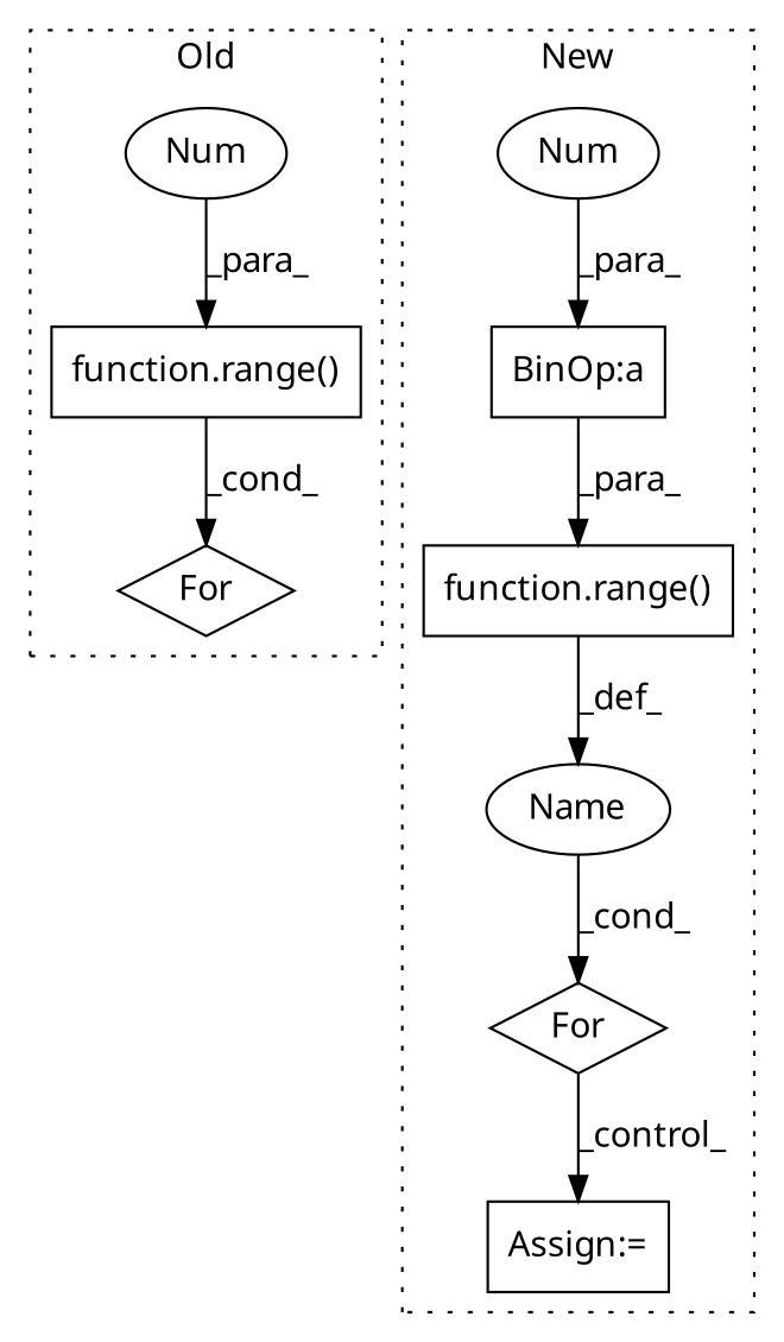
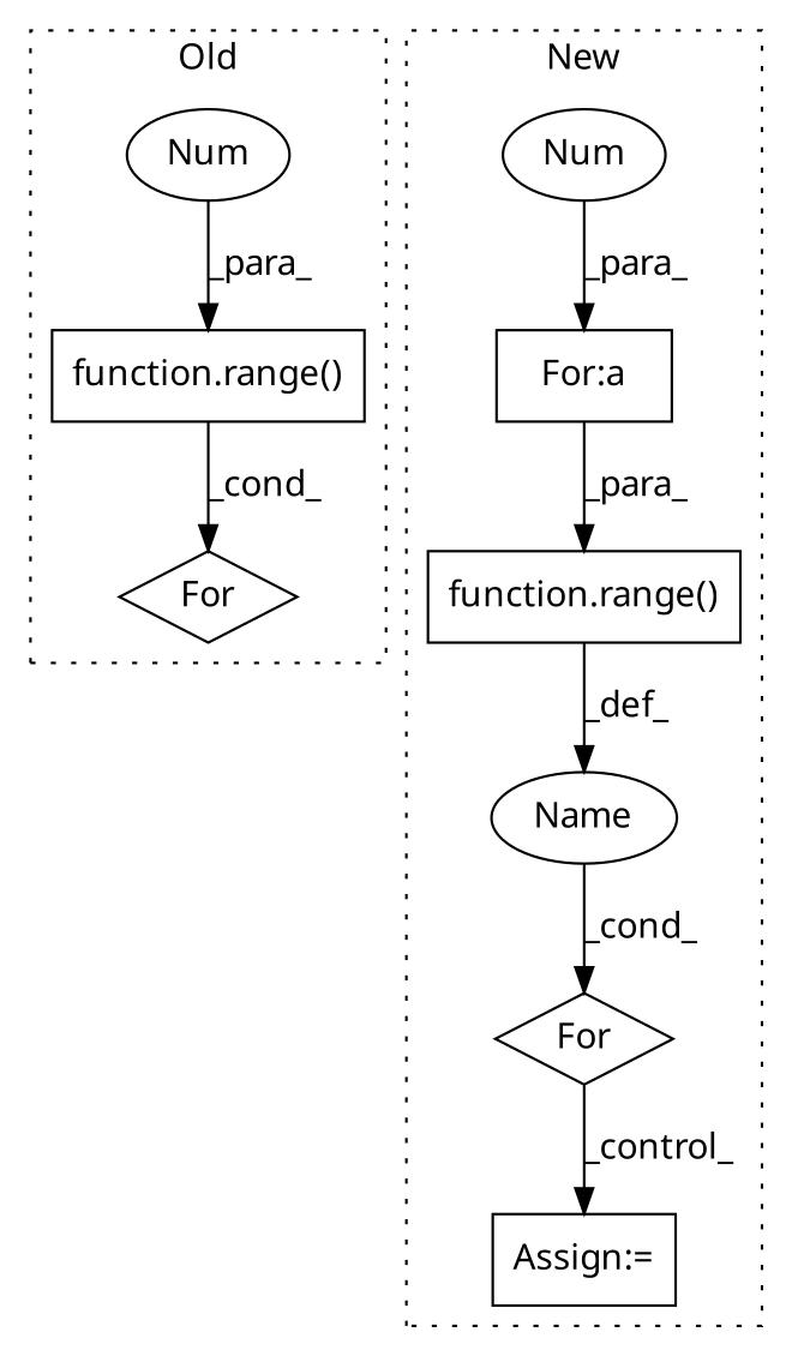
  digraph {
    fontname="Noto Sans"
    node [a=75 l=1 shape=box fontname="Noto Sans"]
    edge [fontname="Noto Sans"]
    n1 [l="6,1" label="function.range()" s="5645,5652"]
    n2 [a=107 l="4,5" label=For s="5636,5653" shape=diamond]
    n3 [a=76 label=Num s=5651 shape=ellipse]
    n4 [a=107 l="4,5" label=For s="2566,2592" shape=diamond]
    n5 [l="6,1" label="function.range()" s="2575,2591"]
    n6 [a=68 l=3 label="Assign:=" s=2700]
    n7 [a=87 label=Name s=2570 shape=ellipse]
-   n8 [a=82 l=3 label="BinOp:a" s=2559]
+   n8 [a=82 l=3 label="For:a" s=2559]
    n9 [a=76 label=Num s=2562 shape=ellipse]
    subgraph cluster_1 {
      label=Old
      style=dotted
      n1
      n2
      n3
    }
    subgraph cluster_2 {
      label=New
      style=dotted
      n4
      n5
      n6
      n7
      n8
      n9
    }
    n1 -> n2 [label=_cond_]
    n3 -> n1 [label=_para_]
    n4 -> n6 [label=_control_]
    n5 -> n7 [label=_def_]
    n7 -> n4 [label=_cond_]
    n8 -> n5 [label=_para_]
    n9 -> n8 [label=_para_]
  }
